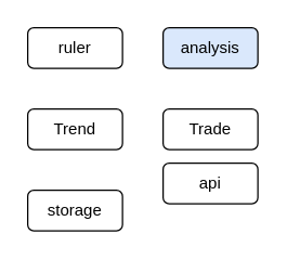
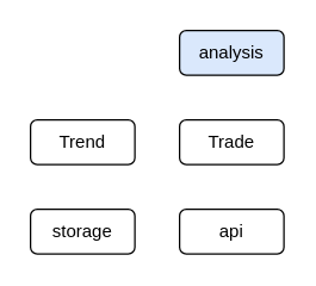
  <mxCell id="0" />
  <mxCell id="1" parent="0" />
  <mxCell id="2" value="storage" style="rounded=1;whiteSpace=wrap;html=1;" vertex="1" parent="1"><mxGeometry x="20" y="140" width="70" height="30" as="geometry" /></mxCell>
- <mxCell id="3" value="api" style="rounded=1;whiteSpace=wrap;html=1;" vertex="1" parent="1"><mxGeometry x="120" y="120" width="70" height="30" as="geometry" /></mxCell>
+ <mxCell id="3" value="api" style="rounded=1;whiteSpace=wrap;html=1;" vertex="1" parent="1"><mxGeometry x="120" y="140" width="70" height="30" as="geometry" /></mxCell>
  <mxCell id="4" value="Trend" style="rounded=1;whiteSpace=wrap;html=1;" vertex="1" parent="1"><mxGeometry x="20" y="80" width="70" height="30" as="geometry" /></mxCell>
  <mxCell id="5" value="Trade" style="rounded=1;whiteSpace=wrap;html=1;" vertex="1" parent="1"><mxGeometry x="120" y="80" width="70" height="30" as="geometry" /></mxCell>
- <mxCell id="6" value="ruler" style="rounded=1;whiteSpace=wrap;html=1;" vertex="1" parent="1"><mxGeometry x="20" y="20" width="70" height="30" as="geometry" /></mxCell>
  <mxCell id="7" value="analysis" style="rounded=1;whiteSpace=wrap;html=1;fillColor=#dae8fc;" vertex="1" parent="1"><mxGeometry x="120" y="20" width="70" height="30" as="geometry" /></mxCell>
